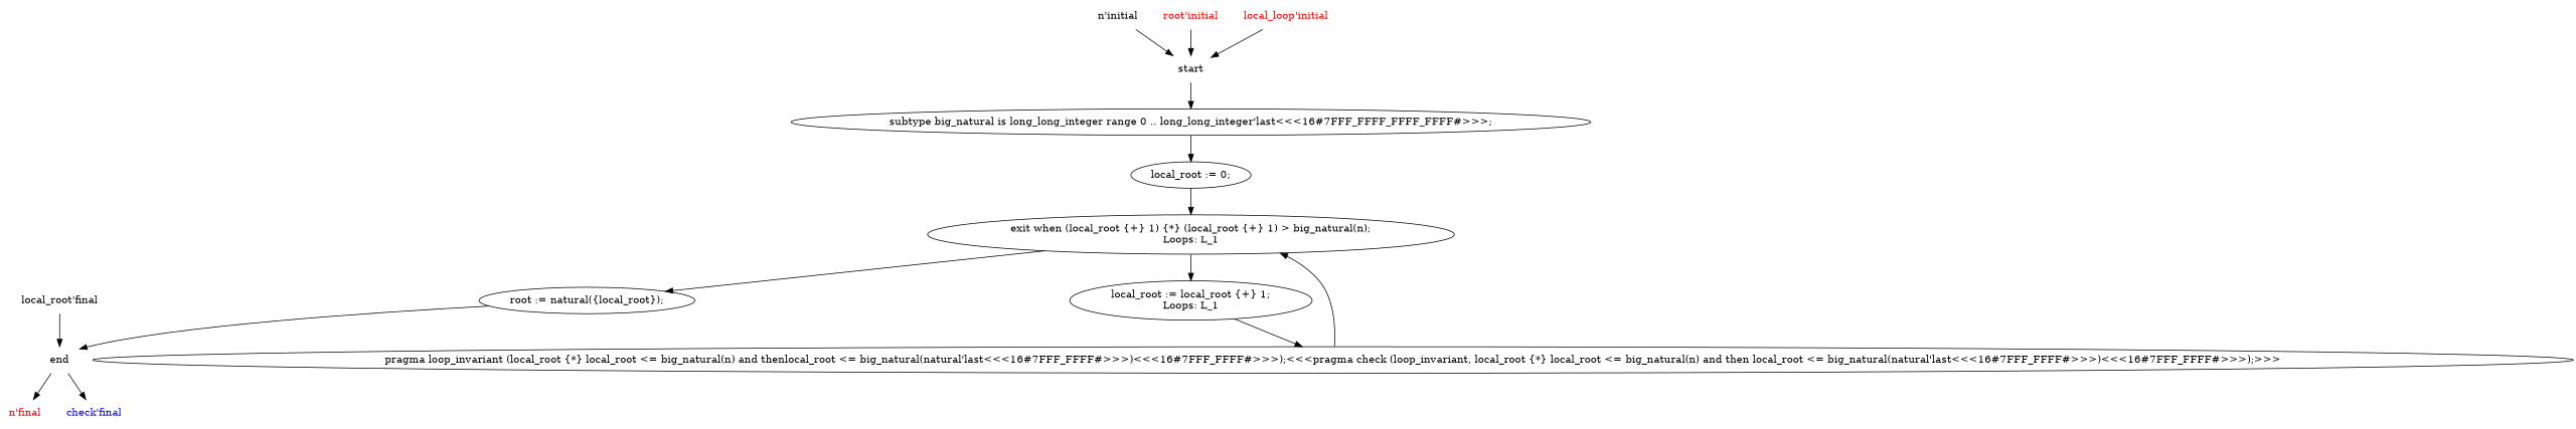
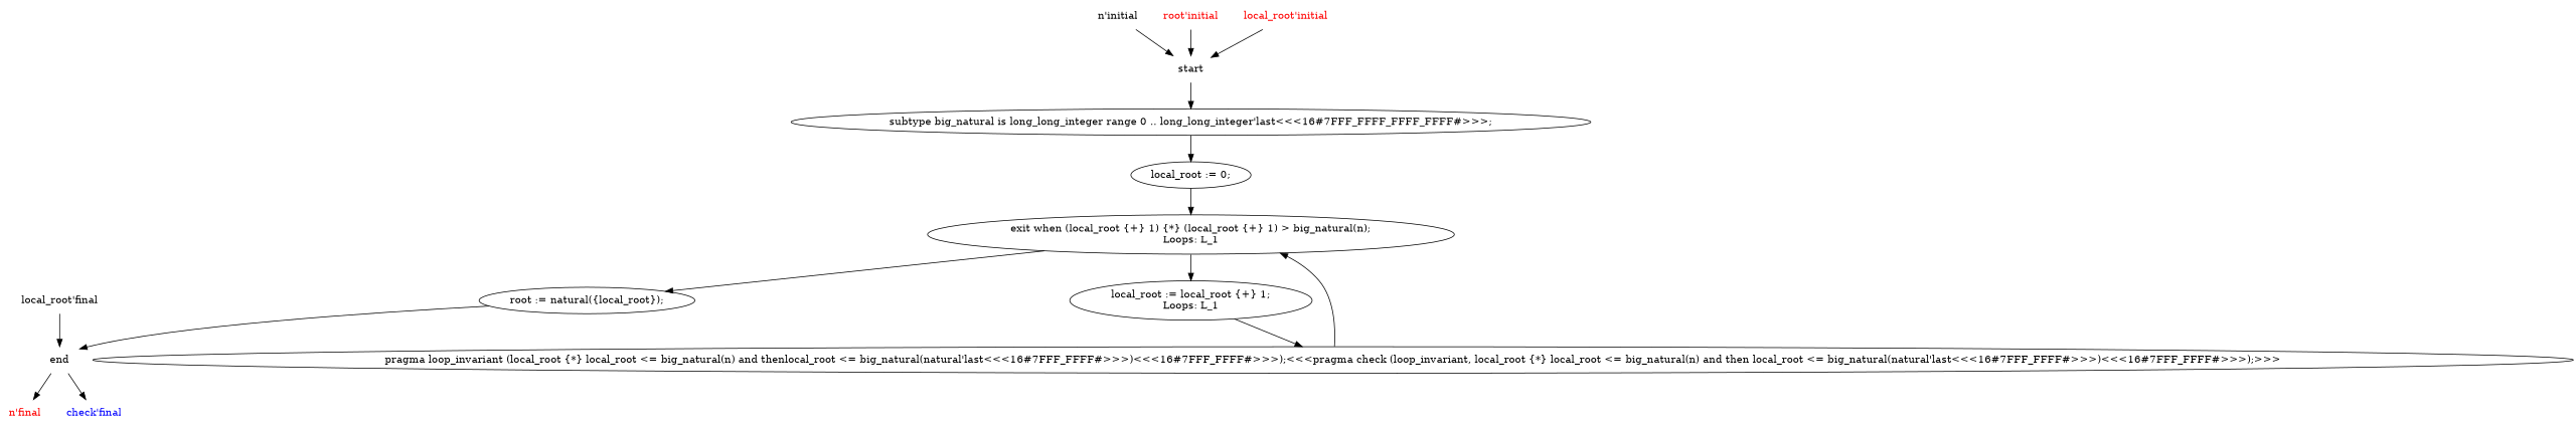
  digraph {
    splines=True
    node [shape=plaintext]
    edge [arrowType=normal]
    n1 [label=start]
    n2 [label="subtype big_natural is long_long_integer range 0 .. long_long_integer'last<<<16#7FFF_FFFF_FFFF_FFFF#>>>;" shape=""]
    n3 [label="local_root := 0;" shape=""]
    n4 [label=end]
    n5 [fontcolor=red label="n'final"]
    n6 [fontcolor=blue label="check'final"]
    n7 [label="local_root'final"]
    n8 [label="n'initial"]
    n9 [fontcolor=red label="root'initial"]
    n10 [label="exit when (local_root {+} 1) {*} (local_root {+} 1) > big_natural(n);\nLoops:&nbsp;L_1" shape=""]
-   n11 [fontcolor=red label="local_loop'initial"]
+   n11 [fontcolor=red label="local_root'initial"]
    n12 [label="local_root := local_root {+} 1;\nLoops:&nbsp;L_1" shape=""]
    n13 [label="root := natural({local_root});" shape=""]
    n14 [label="pragma loop_invariant (local_root {*} local_root <= big_natural(n) and thenlocal_root <= big_natural(natural'last<<<16#7FFF_FFFF#>>>)<<<16#7FFF_FFFF#>>>);<<<pragma check (loop_invariant, local_root {*} local_root <= big_natural(n) and then local_root <= big_natural(natural'last<<<16#7FFF_FFFF#>>>)<<<16#7FFF_FFFF#>>>);>>>" shape=""]
    n1 -> n2
    n2 -> n3
    n3 -> n10
    n4 -> n5
    n4 -> n6
    n7 -> n4
    n8 -> n1
    n9 -> n1
    n10 -> n12
    n10 -> n13
    n11 -> n1
    n12 -> n14
    n13 -> n4
    n14 -> n10
  }
